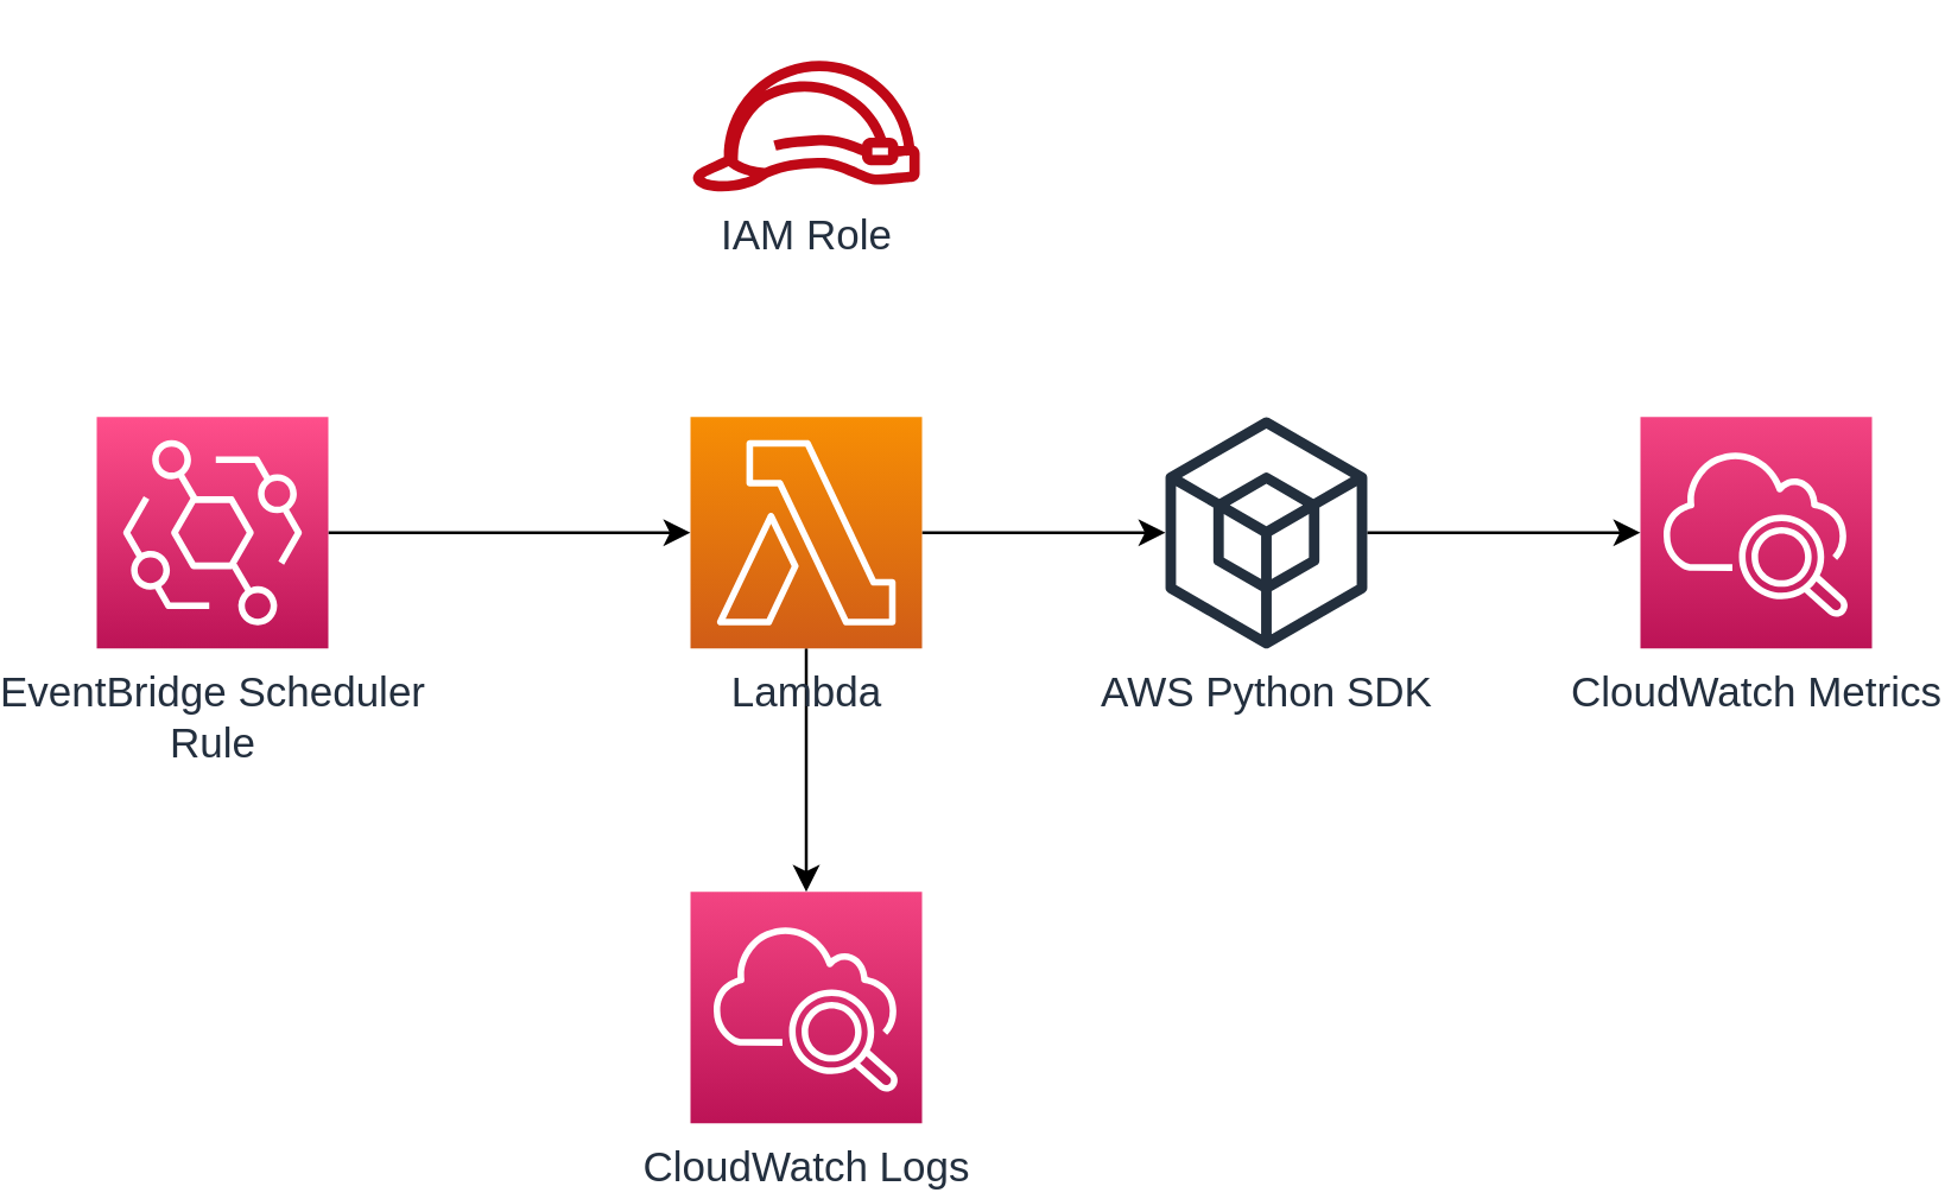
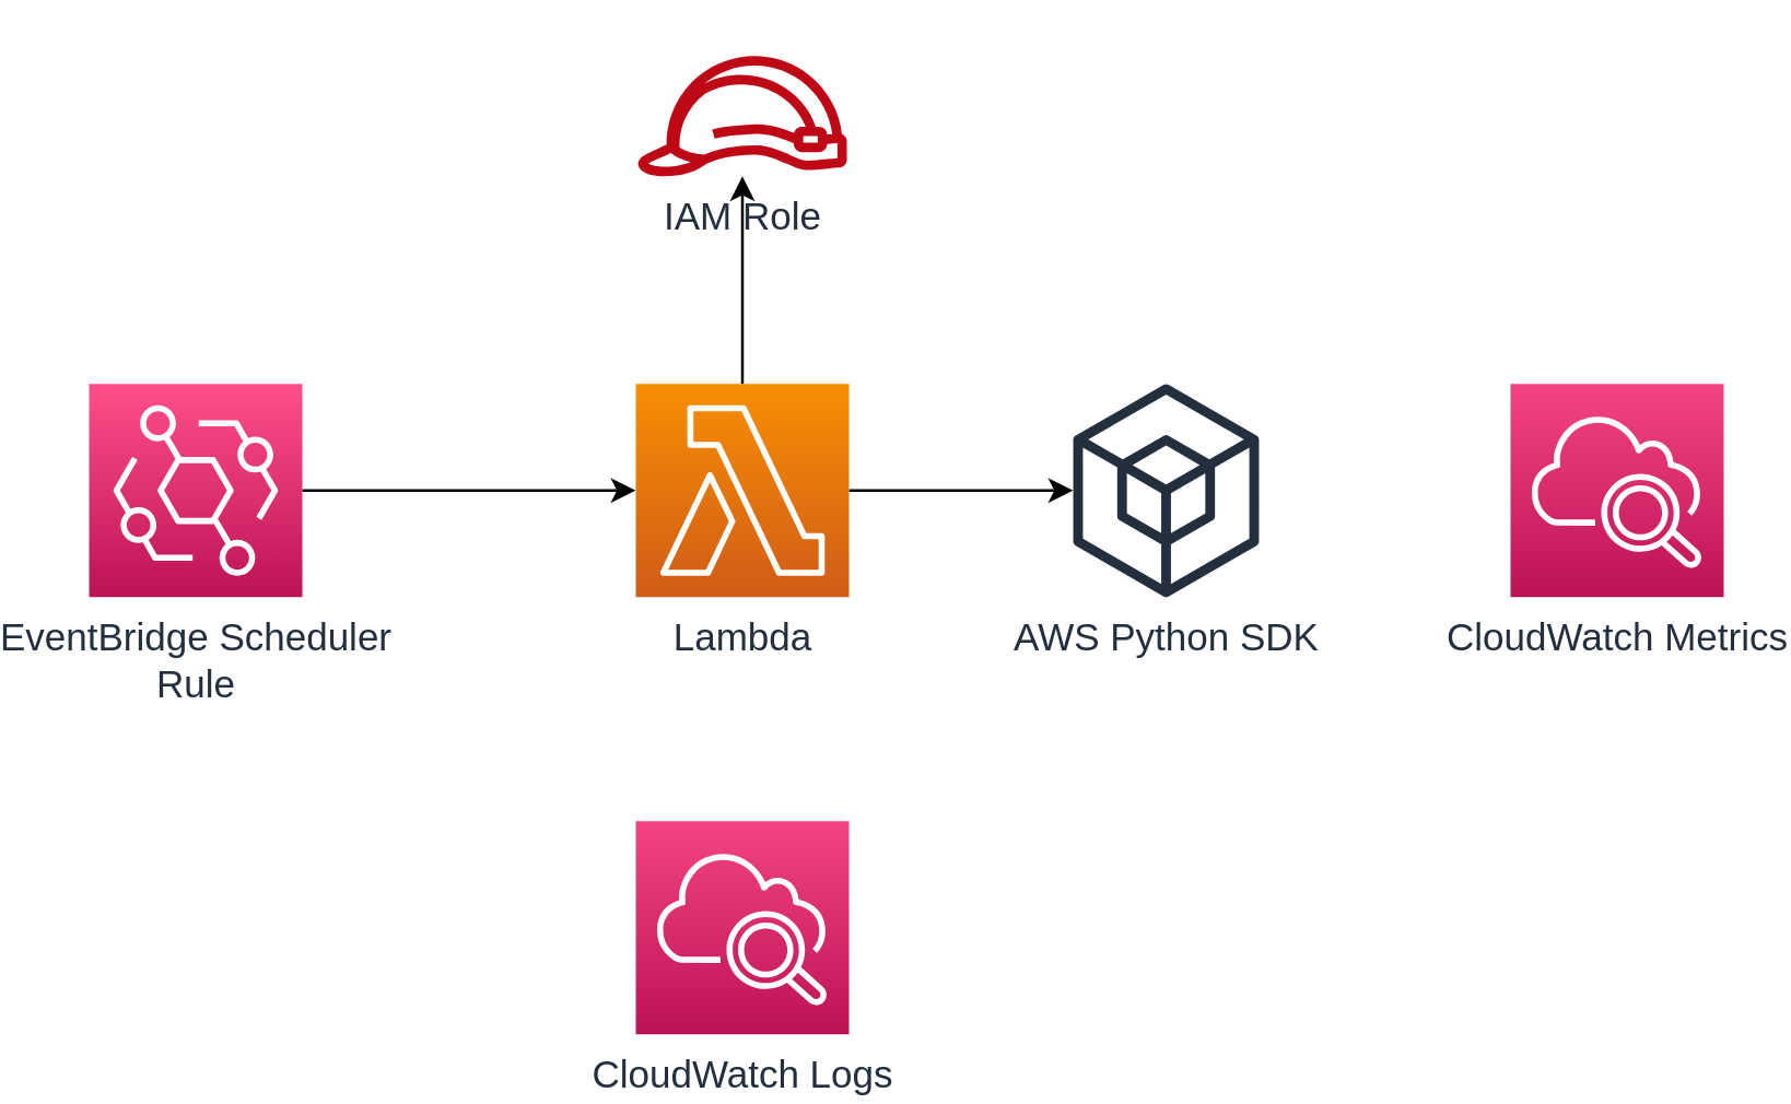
  <mxCell id="0" />
  <mxCell id="1" parent="0" />
  <mxCell id="2" style="edgeStyle=orthogonalEdgeStyle;rounded=0;orthogonalLoop=1;jettySize=auto;html=1;fontSize=14;" edge="1" parent="1" source="3" target="6"><mxGeometry relative="1" as="geometry" /></mxCell>
  <mxCell id="3" value="EventBridge Scheduler&lt;br style=&quot;font-size: 14px;&quot;&gt;Rule" style="sketch=0;points=[[0,0,0],[0.25,0,0],[0.5,0,0],[0.75,0,0],[1,0,0],[0,1,0],[0.25,1,0],[0.5,1,0],[0.75,1,0],[1,1,0],[0,0.25,0],[0,0.5,0],[0,0.75,0],[1,0.25,0],[1,0.5,0],[1,0.75,0]];outlineConnect=0;fontColor=#232F3E;gradientColor=#FF4F8B;gradientDirection=north;fillColor=#BC1356;strokeColor=#ffffff;dashed=0;verticalLabelPosition=bottom;verticalAlign=top;align=center;html=1;fontSize=14;fontStyle=0;aspect=fixed;shape=mxgraph.aws4.resourceIcon;resIcon=mxgraph.aws4.eventbridge;" vertex="1" parent="1"><mxGeometry x="20" y="140" width="78" height="78" as="geometry" /></mxCell>
- <mxCell id="4" style="edgeStyle=orthogonalEdgeStyle;rounded=0;orthogonalLoop=1;jettySize=auto;html=1;fontSize=14;" edge="1" parent="1" source="6" target="8"><mxGeometry relative="1" as="geometry" /></mxCell>
+ <mxCell id="4" style="edgeStyle=orthogonalEdgeStyle;rounded=0;orthogonalLoop=1;jettySize=auto;html=1;fontSize=14;" edge="1" parent="1" source="6" target="7"><mxGeometry relative="1" as="geometry" /></mxCell>
  <mxCell id="5" style="edgeStyle=orthogonalEdgeStyle;rounded=0;orthogonalLoop=1;jettySize=auto;html=1;fontSize=14;" edge="1" parent="1" source="6" target="11"><mxGeometry relative="1" as="geometry" /></mxCell>
  <mxCell id="6" value="Lambda" style="sketch=0;points=[[0,0,0],[0.25,0,0],[0.5,0,0],[0.75,0,0],[1,0,0],[0,1,0],[0.25,1,0],[0.5,1,0],[0.75,1,0],[1,1,0],[0,0.25,0],[0,0.5,0],[0,0.75,0],[1,0.25,0],[1,0.5,0],[1,0.75,0]];outlineConnect=0;fontColor=#232F3E;gradientColor=#F78E04;gradientDirection=north;fillColor=#D05C17;strokeColor=#ffffff;dashed=0;verticalLabelPosition=bottom;verticalAlign=top;align=center;html=1;fontSize=14;fontStyle=0;aspect=fixed;shape=mxgraph.aws4.resourceIcon;resIcon=mxgraph.aws4.lambda;" vertex="1" parent="1"><mxGeometry x="220" y="140" width="78" height="78" as="geometry" /></mxCell>
  <mxCell id="7" value="IAM Role" style="sketch=0;outlineConnect=0;fontColor=#232F3E;gradientColor=none;fillColor=#BF0816;strokeColor=none;dashed=0;verticalLabelPosition=bottom;verticalAlign=top;align=center;html=1;fontSize=14;fontStyle=0;aspect=fixed;pointerEvents=1;shape=mxgraph.aws4.role;" vertex="1" parent="1"><mxGeometry x="220" y="20" width="78" height="44" as="geometry" /></mxCell>
  <mxCell id="8" value="CloudWatch Logs" style="sketch=0;points=[[0,0,0],[0.25,0,0],[0.5,0,0],[0.75,0,0],[1,0,0],[0,1,0],[0.25,1,0],[0.5,1,0],[0.75,1,0],[1,1,0],[0,0.25,0],[0,0.5,0],[0,0.75,0],[1,0.25,0],[1,0.5,0],[1,0.75,0]];points=[[0,0,0],[0.25,0,0],[0.5,0,0],[0.75,0,0],[1,0,0],[0,1,0],[0.25,1,0],[0.5,1,0],[0.75,1,0],[1,1,0],[0,0.25,0],[0,0.5,0],[0,0.75,0],[1,0.25,0],[1,0.5,0],[1,0.75,0]];outlineConnect=0;fontColor=#232F3E;gradientColor=#F34482;gradientDirection=north;fillColor=#BC1356;strokeColor=#ffffff;dashed=0;verticalLabelPosition=bottom;verticalAlign=top;align=center;html=1;fontSize=14;fontStyle=0;aspect=fixed;shape=mxgraph.aws4.resourceIcon;resIcon=mxgraph.aws4.cloudwatch_2;" vertex="1" parent="1"><mxGeometry x="220" y="300" width="78" height="78" as="geometry" /></mxCell>
  <mxCell id="9" value="CloudWatch Metrics" style="sketch=0;points=[[0,0,0],[0.25,0,0],[0.5,0,0],[0.75,0,0],[1,0,0],[0,1,0],[0.25,1,0],[0.5,1,0],[0.75,1,0],[1,1,0],[0,0.25,0],[0,0.5,0],[0,0.75,0],[1,0.25,0],[1,0.5,0],[1,0.75,0]];points=[[0,0,0],[0.25,0,0],[0.5,0,0],[0.75,0,0],[1,0,0],[0,1,0],[0.25,1,0],[0.5,1,0],[0.75,1,0],[1,1,0],[0,0.25,0],[0,0.5,0],[0,0.75,0],[1,0.25,0],[1,0.5,0],[1,0.75,0]];outlineConnect=0;fontColor=#232F3E;gradientColor=#F34482;gradientDirection=north;fillColor=#BC1356;strokeColor=#ffffff;dashed=0;verticalLabelPosition=bottom;verticalAlign=top;align=center;html=1;fontSize=14;fontStyle=0;aspect=fixed;shape=mxgraph.aws4.resourceIcon;resIcon=mxgraph.aws4.cloudwatch_2;" vertex="1" parent="1"><mxGeometry x="540" y="140" width="78" height="78" as="geometry" /></mxCell>
- <mxCell id="10" style="edgeStyle=orthogonalEdgeStyle;rounded=0;orthogonalLoop=1;jettySize=auto;html=1;fontSize=14;" edge="1" parent="1" source="11" target="9"><mxGeometry relative="1" as="geometry" /></mxCell>
  <mxCell id="11" value="AWS Python SDK" style="sketch=0;outlineConnect=0;fontColor=#232F3E;gradientColor=none;fillColor=#232F3D;strokeColor=none;dashed=0;verticalLabelPosition=bottom;verticalAlign=top;align=center;html=1;fontSize=14;fontStyle=0;aspect=fixed;pointerEvents=1;shape=mxgraph.aws4.external_sdk;" vertex="1" parent="1"><mxGeometry x="380" y="140" width="68" height="78" as="geometry" /></mxCell>
